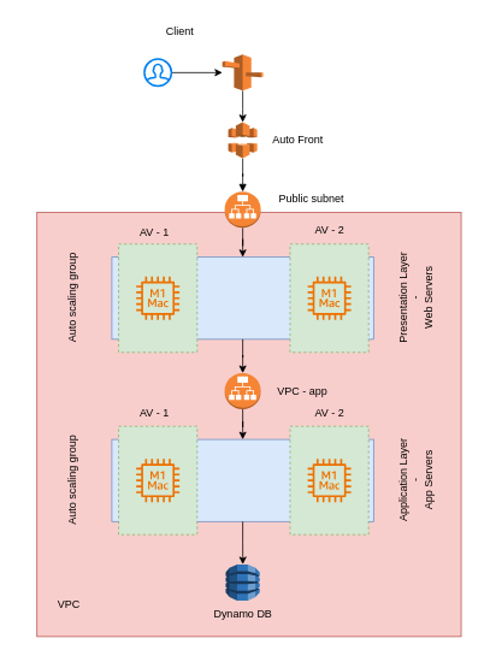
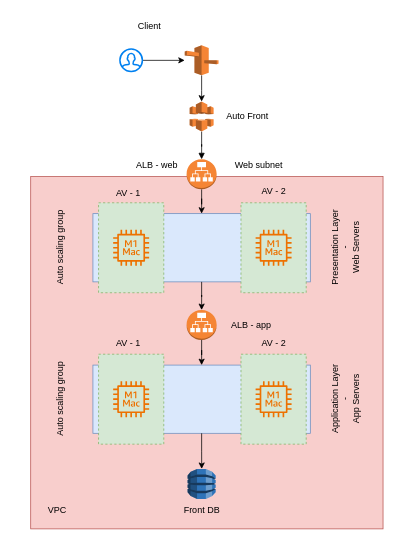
  <mxCell id="0" />
  <mxCell id="1" parent="0" />
  <mxCell id="2" value="" style="rounded=0;whiteSpace=wrap;html=1;fillColor=#f8cecc;strokeColor=#b85450;" vertex="1" parent="1"><mxGeometry x="40" y="235" width="470" height="470" as="geometry" /></mxCell>
  <mxCell id="3" value="" style="rounded=0;whiteSpace=wrap;html=1;fillColor=#dae8fc;strokeColor=#6c8ebf;" vertex="1" parent="1"><mxGeometry x="123" y="486.5" width="290" height="91" as="geometry" /></mxCell>
  <mxCell id="4" value="" style="rounded=0;whiteSpace=wrap;html=1;fillColor=#d5e8d4;strokeColor=#82b366;dashed=1;" vertex="1" parent="1"><mxGeometry x="320.5" y="472" width="87" height="120" as="geometry" /></mxCell>
  <mxCell id="5" value="" style="rounded=0;whiteSpace=wrap;html=1;fillColor=#d5e8d4;strokeColor=#82b366;dashed=1;" vertex="1" parent="1"><mxGeometry x="130.5" y="472" width="87" height="120" as="geometry" /></mxCell>
  <mxCell id="6" value="" style="rounded=0;whiteSpace=wrap;html=1;fillColor=#dae8fc;strokeColor=#6c8ebf;" vertex="1" parent="1"><mxGeometry x="123" y="284.5" width="290" height="91" as="geometry" /></mxCell>
  <mxCell id="7" value="" style="rounded=0;whiteSpace=wrap;html=1;fillColor=#d5e8d4;strokeColor=#82b366;dashed=1;" vertex="1" parent="1"><mxGeometry x="320.5" y="270" width="87" height="120" as="geometry" /></mxCell>
  <mxCell id="8" value="" style="edgeStyle=orthogonalEdgeStyle;rounded=0;orthogonalLoop=1;jettySize=auto;html=1;" edge="1" parent="1" source="3" target="24"><mxGeometry relative="1" as="geometry" /></mxCell>
  <mxCell id="9" value="" style="rounded=0;whiteSpace=wrap;html=1;fillColor=#d5e8d4;strokeColor=#82b366;dashed=1;" vertex="1" parent="1"><mxGeometry x="130.5" y="270" width="87" height="120" as="geometry" /></mxCell>
  <mxCell id="10" value="" style="edgeStyle=orthogonalEdgeStyle;rounded=0;orthogonalLoop=1;jettySize=auto;html=1;" edge="1" parent="1" source="6" target="21"><mxGeometry relative="1" as="geometry" /></mxCell>
  <mxCell id="11" value="" style="edgeStyle=orthogonalEdgeStyle;rounded=0;orthogonalLoop=1;jettySize=auto;html=1;" edge="1" parent="1" source="12" target="14"><mxGeometry relative="1" as="geometry" /></mxCell>
  <mxCell id="12" value="" style="html=1;verticalLabelPosition=bottom;align=center;labelBackgroundColor=#ffffff;verticalAlign=top;strokeWidth=2;strokeColor=#0080F0;shadow=0;dashed=0;shape=mxgraph.ios7.icons.user;" vertex="1" parent="1"><mxGeometry x="159" y="65" width="30" height="30" as="geometry" /></mxCell>
  <mxCell id="13" value="" style="edgeStyle=orthogonalEdgeStyle;rounded=0;orthogonalLoop=1;jettySize=auto;html=1;" edge="1" parent="1" source="14" target="39"><mxGeometry relative="1" as="geometry" /></mxCell>
  <mxCell id="14" value="" style="outlineConnect=0;dashed=0;verticalLabelPosition=bottom;verticalAlign=top;align=center;html=1;shape=mxgraph.aws3.route_53;fillColor=#F58536;gradientColor=none;" vertex="1" parent="1"><mxGeometry x="245.44" y="60" width="45.12" height="40" as="geometry" /></mxCell>
  <mxCell id="15" value="" style="edgeStyle=orthogonalEdgeStyle;rounded=0;orthogonalLoop=1;jettySize=auto;html=1;" edge="1" parent="1" source="17" target="6"><mxGeometry relative="1" as="geometry" /></mxCell>
  <mxCell id="16" value="" style="edgeStyle=orthogonalEdgeStyle;rounded=0;orthogonalLoop=1;jettySize=auto;html=1;endArrow=none;endFill=0;startArrow=block;startFill=1;" edge="1" parent="1" source="17" target="39"><mxGeometry relative="1" as="geometry" /></mxCell>
  <mxCell id="17" value="" style="outlineConnect=0;dashed=0;verticalLabelPosition=bottom;verticalAlign=top;align=center;html=1;shape=mxgraph.aws3.application_load_balancer;fillColor=#F58534;gradientColor=none;" vertex="1" parent="1"><mxGeometry x="248" y="212" width="40" height="40" as="geometry" /></mxCell>
  <mxCell id="18" value="" style="sketch=0;outlineConnect=0;fontColor=#232F3E;gradientColor=none;fillColor=#ED7100;strokeColor=none;dashed=0;verticalLabelPosition=bottom;verticalAlign=top;align=center;html=1;fontSize=12;fontStyle=0;aspect=fixed;pointerEvents=1;shape=mxgraph.aws4.ec2_m1_mac_instance;" vertex="1" parent="1"><mxGeometry x="150" y="306" width="48" height="48" as="geometry" /></mxCell>
  <mxCell id="19" value="" style="sketch=0;outlineConnect=0;fontColor=#232F3E;gradientColor=none;fillColor=#ED7100;strokeColor=none;dashed=0;verticalLabelPosition=bottom;verticalAlign=top;align=center;html=1;fontSize=12;fontStyle=0;aspect=fixed;pointerEvents=1;shape=mxgraph.aws4.ec2_m1_mac_instance;" vertex="1" parent="1"><mxGeometry x="340" y="306" width="48" height="48" as="geometry" /></mxCell>
  <mxCell id="20" value="" style="edgeStyle=orthogonalEdgeStyle;rounded=0;orthogonalLoop=1;jettySize=auto;html=1;" edge="1" parent="1" source="21" target="3"><mxGeometry relative="1" as="geometry" /></mxCell>
  <mxCell id="21" value="" style="outlineConnect=0;dashed=0;verticalLabelPosition=bottom;verticalAlign=top;align=center;html=1;shape=mxgraph.aws3.application_load_balancer;fillColor=#F58534;gradientColor=none;" vertex="1" parent="1"><mxGeometry x="248" y="413" width="40" height="40" as="geometry" /></mxCell>
  <mxCell id="22" value="" style="sketch=0;outlineConnect=0;fontColor=#232F3E;gradientColor=none;fillColor=#ED7100;strokeColor=none;dashed=0;verticalLabelPosition=bottom;verticalAlign=top;align=center;html=1;fontSize=12;fontStyle=0;aspect=fixed;pointerEvents=1;shape=mxgraph.aws4.ec2_m1_mac_instance;" vertex="1" parent="1"><mxGeometry x="150" y="508" width="48" height="48" as="geometry" /></mxCell>
  <mxCell id="23" value="" style="sketch=0;outlineConnect=0;fontColor=#232F3E;gradientColor=none;fillColor=#ED7100;strokeColor=none;dashed=0;verticalLabelPosition=bottom;verticalAlign=top;align=center;html=1;fontSize=12;fontStyle=0;aspect=fixed;pointerEvents=1;shape=mxgraph.aws4.ec2_m1_mac_instance;" vertex="1" parent="1"><mxGeometry x="340" y="508" width="48" height="48" as="geometry" /></mxCell>
  <mxCell id="24" value="" style="outlineConnect=0;dashed=0;verticalLabelPosition=bottom;verticalAlign=top;align=center;html=1;shape=mxgraph.aws3.dynamo_db;fillColor=#2E73B8;gradientColor=none;" vertex="1" parent="1"><mxGeometry x="249.25" y="625" width="37.5" height="40" as="geometry" /></mxCell>
  <mxCell id="25" value="Auto scaling group" style="text;html=1;align=center;verticalAlign=middle;resizable=0;points=[];autosize=1;strokeColor=none;fillColor=none;rotation=-90;" vertex="1" parent="1"><mxGeometry x="20" y="315" width="120" height="30" as="geometry" /></mxCell>
  <mxCell id="26" value="Auto scaling group" style="text;html=1;align=center;verticalAlign=middle;resizable=0;points=[];autosize=1;strokeColor=none;fillColor=none;rotation=-90;" vertex="1" parent="1"><mxGeometry x="20" y="517" width="120" height="30" as="geometry" /></mxCell>
  <mxCell id="27" value="AV - 1" style="text;html=1;align=center;verticalAlign=middle;resizable=0;points=[];autosize=1;strokeColor=none;fillColor=none;" vertex="1" parent="1"><mxGeometry x="140" y="243" width="60" height="30" as="geometry" /></mxCell>
  <mxCell id="28" value="AV - 2" style="text;html=1;align=center;verticalAlign=middle;resizable=0;points=[];autosize=1;strokeColor=none;fillColor=none;" vertex="1" parent="1"><mxGeometry x="334" y="240" width="60" height="30" as="geometry" /></mxCell>
  <mxCell id="29" value="Presentation Layer&lt;div&gt;-&lt;/div&gt;&lt;div&gt;Web Servers&lt;/div&gt;" style="text;html=1;align=center;verticalAlign=middle;resizable=0;points=[];autosize=1;strokeColor=none;fillColor=none;rotation=-90;" vertex="1" parent="1"><mxGeometry x="400" y="300" width="120" height="60" as="geometry" /></mxCell>
  <mxCell id="30" value="Application Layer&lt;div&gt;-&lt;/div&gt;&lt;div&gt;App Servers&lt;/div&gt;" style="text;html=1;align=center;verticalAlign=middle;resizable=0;points=[];autosize=1;strokeColor=none;fillColor=none;rotation=-90;" vertex="1" parent="1"><mxGeometry x="400" y="502" width="120" height="60" as="geometry" /></mxCell>
  <mxCell id="31" value="AV - 1" style="text;html=1;align=center;verticalAlign=middle;resizable=0;points=[];autosize=1;strokeColor=none;fillColor=none;" vertex="1" parent="1"><mxGeometry x="140" y="443" width="60" height="30" as="geometry" /></mxCell>
  <mxCell id="32" value="AV - 2" style="text;html=1;align=center;verticalAlign=middle;resizable=0;points=[];autosize=1;strokeColor=none;fillColor=none;" vertex="1" parent="1"><mxGeometry x="334" y="443" width="60" height="30" as="geometry" /></mxCell>
- <mxCell id="33" value="Dynamo DB" style="text;html=1;align=center;verticalAlign=middle;resizable=0;points=[];autosize=1;strokeColor=none;fillColor=none;" vertex="1" parent="1"><mxGeometry x="223" y="665" width="90" height="30" as="geometry" /></mxCell>
- <mxCell id="34" value="VPC - app" style="text;html=1;align=center;verticalAlign=middle;resizable=0;points=[];autosize=1;strokeColor=none;fillColor=none;" vertex="1" parent="1"><mxGeometry x="293.5" y="418" width="80" height="30" as="geometry" /></mxCell>
+ <mxCell id="33" value="Front DB" style="text;html=1;align=center;verticalAlign=middle;resizable=0;points=[];autosize=1;strokeColor=none;fillColor=none;" vertex="1" parent="1"><mxGeometry x="223" y="665" width="90" height="30" as="geometry" /></mxCell>
+ <mxCell id="34" value="ALB - app" style="text;html=1;align=center;verticalAlign=middle;resizable=0;points=[];autosize=1;strokeColor=none;fillColor=none;" vertex="1" parent="1"><mxGeometry x="293.5" y="418" width="80" height="30" as="geometry" /></mxCell>
+ <mxCell id="35" value="ALB - web" style="text;html=1;align=center;verticalAlign=middle;resizable=0;points=[];autosize=1;strokeColor=none;fillColor=none;" vertex="1" parent="1"><mxGeometry x="168" y="205" width="80" height="30" as="geometry" /></mxCell>
  <mxCell id="36" value="Client" style="text;html=1;align=center;verticalAlign=middle;resizable=0;points=[];autosize=1;strokeColor=none;fillColor=none;" vertex="1" parent="1"><mxGeometry x="173" y="20" width="50" height="30" as="geometry" /></mxCell>
- <mxCell id="37" value="VPC" style="text;html=1;align=center;verticalAlign=middle;resizable=0;points=[];autosize=1;strokeColor=none;fillColor=none;" vertex="1" parent="1"><mxGeometry x="50" y="655" width="50" height="30" as="geometry" /></mxCell>
- <mxCell id="38" value="Public subnet" style="text;html=1;align=center;verticalAlign=middle;resizable=0;points=[];autosize=1;strokeColor=none;fillColor=none;" vertex="1" parent="1"><mxGeometry x="293.5" y="205" width="100" height="30" as="geometry" /></mxCell>
+ <mxCell id="37" value="VPC" style="text;html=1;align=center;verticalAlign=middle;resizable=0;points=[];autosize=1;strokeColor=none;fillColor=none;" vertex="1" parent="1"><mxGeometry x="50" y="665" width="50" height="30" as="geometry" /></mxCell>
+ <mxCell id="38" value="Web subnet" style="text;html=1;align=center;verticalAlign=middle;resizable=0;points=[];autosize=1;strokeColor=none;fillColor=none;" vertex="1" parent="1"><mxGeometry x="293.5" y="205" width="100" height="30" as="geometry" /></mxCell>
  <mxCell id="39" value="" style="outlineConnect=0;dashed=0;verticalLabelPosition=bottom;verticalAlign=top;align=center;html=1;shape=mxgraph.aws3.cloudfront;fillColor=#F58536;gradientColor=none;" vertex="1" parent="1"><mxGeometry x="252" y="135" width="32" height="40" as="geometry" /></mxCell>
  <mxCell id="40" value="Auto Front" style="text;html=1;align=center;verticalAlign=middle;resizable=0;points=[];autosize=1;strokeColor=none;fillColor=none;" vertex="1" parent="1"><mxGeometry x="284" y="140" width="90" height="30" as="geometry" /></mxCell>
